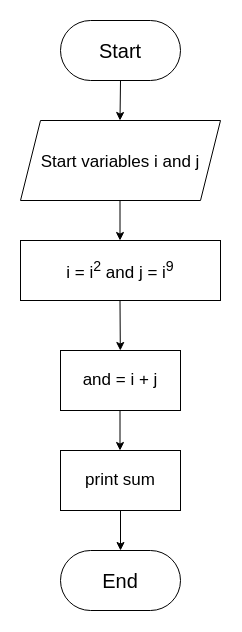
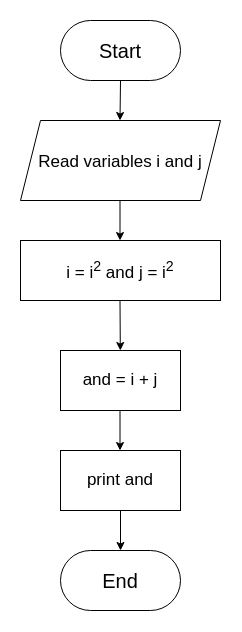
  <mxCell id="0" />
  <mxCell id="1" parent="0" />
  <mxCell id="2" value="&lt;font style=&quot;font-size: 20px;&quot;&gt;Start&lt;/font&gt;" style="rounded=1;whiteSpace=wrap;html=1;arcSize=50;" vertex="1" parent="1"><mxGeometry x="60" y="20" width="120" height="60" as="geometry" /></mxCell>
  <mxCell id="3" value="End" style="rounded=1;whiteSpace=wrap;html=1;arcSize=50;fontSize=20;" vertex="1" parent="1"><mxGeometry x="60" y="550" width="120" height="60" as="geometry" /></mxCell>
- <mxCell id="4" value="&lt;font style=&quot;font-size: 17px;&quot;&gt;Start variables i and j&lt;/font&gt;" style="shape=parallelogram;perimeter=parallelogramPerimeter;whiteSpace=wrap;html=1;fixedSize=1;fontSize=20;" vertex="1" parent="1"><mxGeometry x="20" y="120" width="200" height="80" as="geometry" /></mxCell>
+ <mxCell id="4" value="&lt;font style=&quot;font-size: 17px;&quot;&gt;Read variables i and j&lt;/font&gt;" style="shape=parallelogram;perimeter=parallelogramPerimeter;whiteSpace=wrap;html=1;fixedSize=1;fontSize=20;" vertex="1" parent="1"><mxGeometry x="20" y="120" width="200" height="80" as="geometry" /></mxCell>
  <mxCell id="5" value="" style="endArrow=classic;html=1;rounded=0;fontSize=17;" edge="1" parent="1"><mxGeometry width="50" height="50" relative="1" as="geometry"><mxPoint x="120" y="80" as="sourcePoint" /><mxPoint x="119.5" y="120" as="targetPoint" /></mxGeometry></mxCell>
  <mxCell id="6" value="" style="endArrow=classic;html=1;rounded=0;fontSize=17;" edge="1" parent="1"><mxGeometry width="50" height="50" relative="1" as="geometry"><mxPoint x="119.5" y="200" as="sourcePoint" /><mxPoint x="119.5" y="240" as="targetPoint" /></mxGeometry></mxCell>
- <mxCell id="7" value="i = i&lt;sup&gt;2&lt;/sup&gt; and j = i&lt;sup&gt;9&lt;/sup&gt;" style="rounded=0;whiteSpace=wrap;html=1;fontSize=17;" vertex="1" parent="1"><mxGeometry x="20" y="240" width="200" height="60" as="geometry" /></mxCell>
+ <mxCell id="7" value="i = i&lt;sup&gt;2&lt;/sup&gt; and j = i&lt;sup&gt;2&lt;/sup&gt;" style="rounded=0;whiteSpace=wrap;html=1;fontSize=17;" vertex="1" parent="1"><mxGeometry x="20" y="240" width="200" height="60" as="geometry" /></mxCell>
  <mxCell id="8" value="" style="endArrow=classic;html=1;rounded=0;fontSize=17;" edge="1" parent="1" target="9"><mxGeometry width="50" height="50" relative="1" as="geometry"><mxPoint x="119.5" y="300" as="sourcePoint" /><mxPoint x="120" y="350" as="targetPoint" /></mxGeometry></mxCell>
  <mxCell id="9" value="and = i + j" style="rounded=0;whiteSpace=wrap;html=1;fontSize=17;" vertex="1" parent="1"><mxGeometry x="60" y="350" width="120" height="60" as="geometry" /></mxCell>
- <mxCell id="10" value="print sum" style="rounded=0;whiteSpace=wrap;html=1;fontSize=17;" vertex="1" parent="1"><mxGeometry x="60" y="450" width="120" height="60" as="geometry" /></mxCell>
+ <mxCell id="10" value="print and" style="rounded=0;whiteSpace=wrap;html=1;fontSize=17;" vertex="1" parent="1"><mxGeometry x="60" y="450" width="120" height="60" as="geometry" /></mxCell>
  <mxCell id="11" value="" style="endArrow=classic;html=1;rounded=0;fontSize=17;" edge="1" parent="1"><mxGeometry width="50" height="50" relative="1" as="geometry"><mxPoint x="119.5" y="410" as="sourcePoint" /><mxPoint x="119.5" y="450" as="targetPoint" /></mxGeometry></mxCell>
  <mxCell id="12" value="" style="endArrow=classic;html=1;rounded=0;fontSize=17;exitX=0.5;exitY=1;exitDx=0;exitDy=0;" edge="1" parent="1" source="10"><mxGeometry width="50" height="50" relative="1" as="geometry"><mxPoint x="119.5" y="520" as="sourcePoint" /><mxPoint x="120" y="550" as="targetPoint" /></mxGeometry></mxCell>
